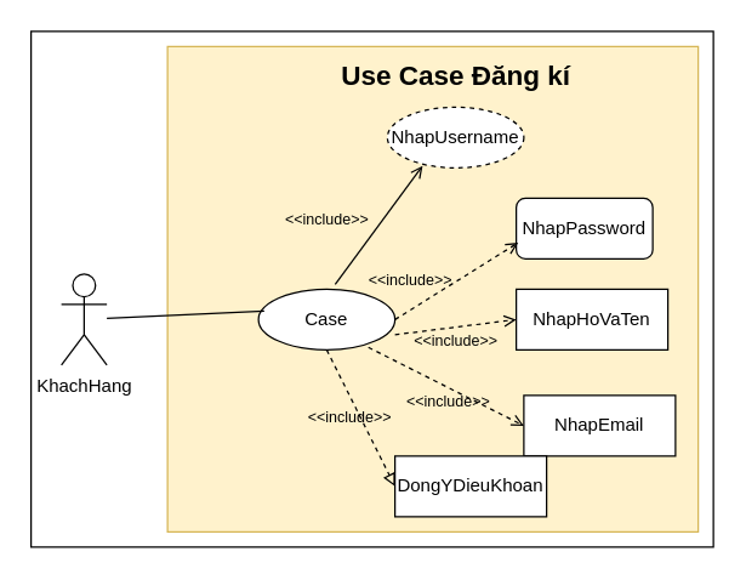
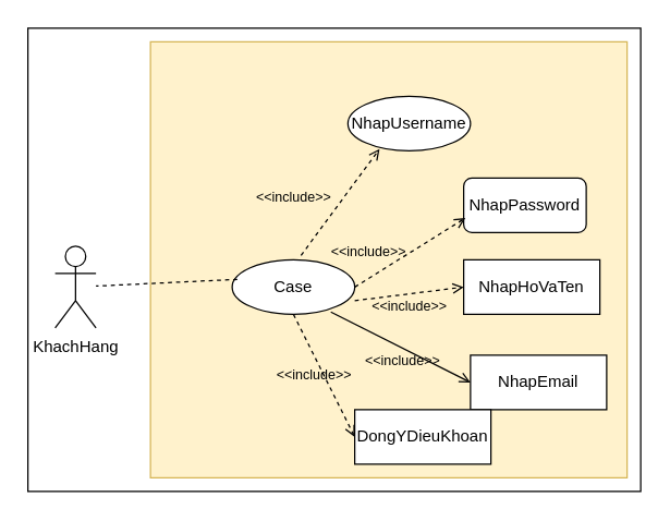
  <mxCell id="0" />
  <mxCell id="1" parent="0" />
  <mxCell id="2" value="" style="rounded=0;whiteSpace=wrap;html=1;" vertex="1" parent="1"><mxGeometry x="20" y="20" width="450" height="340" as="geometry" /></mxCell>
  <mxCell id="3" value="" style="rounded=0;whiteSpace=wrap;html=1;fillColor=#fff2cc;strokeColor=#d6b656;" parent="1" vertex="1"><mxGeometry x="110" y="30" width="350" height="320" as="geometry" /></mxCell>
  <mxCell id="4" value="KhachHang" style="shape=umlActor;verticalLabelPosition=bottom;verticalAlign=top;html=1;outlineConnect=0;rounded=1;" parent="1" vertex="1"><mxGeometry x="40" y="180" width="30" height="60" as="geometry" /></mxCell>
  <mxCell id="5" value="Case" style="ellipse;whiteSpace=wrap;html=1;rounded=1;" parent="1" vertex="1"><mxGeometry x="170" y="190" width="90" height="40" as="geometry" /></mxCell>
- <mxCell id="6" value="NhapUsername" style="ellipse;whiteSpace=wrap;html=1;rounded=1;dashed=1;" parent="1" vertex="1"><mxGeometry x="255" y="70" width="90" height="40" as="geometry" /></mxCell>
+ <mxCell id="6" value="NhapUsername" style="ellipse;whiteSpace=wrap;html=1;rounded=1;" parent="1" vertex="1"><mxGeometry x="255" y="70" width="90" height="40" as="geometry" /></mxCell>
  <mxCell id="7" value="NhapHoVaTen" style="whiteSpace=wrap;html=1;rounded=0;" parent="1" vertex="1"><mxGeometry x="340" y="190" width="100" height="40" as="geometry" /></mxCell>
  <mxCell id="8" value="NhapPassword" style="whiteSpace=wrap;html=1;rounded=1;" parent="1" vertex="1"><mxGeometry x="340" y="130" width="90" height="40" as="geometry" /></mxCell>
- <mxCell id="9" value="" style="endArrow=open;dashed=0;html=1;rounded=1;entryX=0.258;entryY=0.965;entryDx=0;entryDy=0;entryPerimeter=0;exitX=0.562;exitY=-0.081;exitDx=0;exitDy=0;exitPerimeter=0;endFill=0;" parent="1" source="5" target="6" edge="1"><mxGeometry width="50" height="50" relative="1" as="geometry"><mxPoint x="150" y="130" as="sourcePoint" /><mxPoint x="200" y="80" as="targetPoint" /></mxGeometry></mxCell>
+ <mxCell id="9" value="" style="endArrow=open;dashed=1;html=1;rounded=1;entryX=0.258;entryY=0.965;entryDx=0;entryDy=0;entryPerimeter=0;exitX=0.562;exitY=-0.081;exitDx=0;exitDy=0;exitPerimeter=0;endFill=0;" parent="1" source="5" target="6" edge="1"><mxGeometry width="50" height="50" relative="1" as="geometry"><mxPoint x="150" y="130" as="sourcePoint" /><mxPoint x="200" y="80" as="targetPoint" /></mxGeometry></mxCell>
  <mxCell id="10" value="" style="endArrow=open;dashed=1;html=1;rounded=1;entryX=0.014;entryY=0.734;entryDx=0;entryDy=0;entryPerimeter=0;endFill=0;" parent="1" target="8" edge="1"><mxGeometry width="50" height="50" relative="1" as="geometry"><mxPoint x="260" y="210" as="sourcePoint" /><mxPoint x="310" y="160" as="targetPoint" /></mxGeometry></mxCell>
  <mxCell id="11" value="" style="endArrow=open;dashed=1;html=1;rounded=1;entryX=0;entryY=0.5;entryDx=0;entryDy=0;endFill=0;" parent="1" target="7" edge="1"><mxGeometry width="50" height="50" relative="1" as="geometry"><mxPoint x="260" y="220" as="sourcePoint" /><mxPoint x="330" y="230" as="targetPoint" /></mxGeometry></mxCell>
  <mxCell id="12" value="&lt;font style=&quot;font-size: 10px;&quot; face=&quot;Helvetica&quot;&gt;&amp;lt;&amp;lt;include&amp;gt;&amp;gt;&lt;/font&gt;" style="text;html=1;align=center;verticalAlign=middle;resizable=0;points=[];autosize=1;strokeColor=none;fillColor=none;fontSize=20;fontFamily=Architects Daughter;rounded=1;" parent="1" vertex="1"><mxGeometry x="175" y="120" width="80" height="40" as="geometry" /></mxCell>
  <mxCell id="13" value="&lt;font style=&quot;font-size: 10px;&quot; face=&quot;Helvetica&quot;&gt;&amp;lt;&amp;lt;include&amp;gt;&amp;gt;&lt;/font&gt;" style="text;html=1;align=center;verticalAlign=middle;resizable=0;points=[];autosize=1;strokeColor=none;fillColor=none;fontSize=20;fontFamily=Architects Daughter;rounded=1;" parent="1" vertex="1"><mxGeometry x="230" y="160" width="80" height="40" as="geometry" /></mxCell>
  <mxCell id="14" value="&lt;font style=&quot;font-size: 10px;&quot; face=&quot;Helvetica&quot;&gt;&amp;lt;&amp;lt;include&amp;gt;&amp;gt;&lt;/font&gt;" style="text;html=1;align=center;verticalAlign=middle;resizable=0;points=[];autosize=1;strokeColor=none;fillColor=none;fontSize=20;fontFamily=Architects Daughter;rounded=1;" parent="1" vertex="1"><mxGeometry x="260" y="200" width="80" height="40" as="geometry" /></mxCell>
- <mxCell id="15" value="" style="endArrow=none;html=1;rounded=0;exitX=0.042;exitY=0.359;exitDx=0;exitDy=0;exitPerimeter=0;" parent="1" source="5" target="4" edge="1"><mxGeometry width="50" height="50" relative="1" as="geometry"><mxPoint x="130" y="140" as="sourcePoint" /><mxPoint x="100" y="130.27" as="targetPoint" /></mxGeometry></mxCell>
+ <mxCell id="15" value="" style="endArrow=none;html=1;rounded=0;exitX=0.042;exitY=0.359;exitDx=0;exitDy=0;exitPerimeter=0;dashed=1;" parent="1" source="5" target="4" edge="1"><mxGeometry width="50" height="50" relative="1" as="geometry"><mxPoint x="130" y="140" as="sourcePoint" /><mxPoint x="100" y="130.27" as="targetPoint" /></mxGeometry></mxCell>
  <mxCell id="16" value="NhapEmail" style="whiteSpace=wrap;html=1;rounded=0;" parent="1" vertex="1"><mxGeometry x="345" y="260" width="100" height="40" as="geometry" /></mxCell>
- <mxCell id="17" value="" style="endArrow=open;dashed=1;html=1;rounded=1;entryX=0;entryY=0.5;entryDx=0;entryDy=0;endFill=0;exitX=0.805;exitY=0.958;exitDx=0;exitDy=0;exitPerimeter=0;" parent="1" source="5" target="16" edge="1"><mxGeometry width="50" height="50" relative="1" as="geometry"><mxPoint x="235" y="330" as="sourcePoint" /><mxPoint x="305" y="340" as="targetPoint" /></mxGeometry></mxCell>
+ <mxCell id="17" value="" style="endArrow=open;dashed=0;html=1;rounded=1;entryX=0;entryY=0.5;entryDx=0;entryDy=0;endFill=0;exitX=0.805;exitY=0.958;exitDx=0;exitDy=0;exitPerimeter=0;" parent="1" source="5" target="16" edge="1"><mxGeometry width="50" height="50" relative="1" as="geometry"><mxPoint x="235" y="330" as="sourcePoint" /><mxPoint x="305" y="340" as="targetPoint" /></mxGeometry></mxCell>
  <mxCell id="18" value="&lt;font style=&quot;font-size: 10px;&quot; face=&quot;Helvetica&quot;&gt;&amp;lt;&amp;lt;include&amp;gt;&amp;gt;&lt;/font&gt;" style="text;html=1;align=center;verticalAlign=middle;resizable=0;points=[];autosize=1;strokeColor=none;fillColor=none;fontSize=20;fontFamily=Architects Daughter;rounded=1;" parent="1" vertex="1"><mxGeometry x="255" y="240" width="80" height="40" as="geometry" /></mxCell>
  <mxCell id="19" value="DongYDieuKhoan" style="whiteSpace=wrap;html=1;rounded=0;" parent="1" vertex="1"><mxGeometry x="260" y="300" width="100" height="40" as="geometry" /></mxCell>
- <mxCell id="20" value="" style="endArrow=block;dashed=1;html=1;rounded=1;entryX=0;entryY=0.5;entryDx=0;entryDy=0;endFill=0;exitX=0.5;exitY=1;exitDx=0;exitDy=0;" parent="1" source="5" target="19" edge="1"><mxGeometry width="50" height="50" relative="1" as="geometry"><mxPoint x="145" y="310" as="sourcePoint" /><mxPoint x="215" y="320" as="targetPoint" /></mxGeometry></mxCell>
+ <mxCell id="20" value="" style="endArrow=open;dashed=1;html=1;rounded=1;entryX=0;entryY=0.5;entryDx=0;entryDy=0;endFill=0;exitX=0.5;exitY=1;exitDx=0;exitDy=0;" parent="1" source="5" target="19" edge="1"><mxGeometry width="50" height="50" relative="1" as="geometry"><mxPoint x="145" y="310" as="sourcePoint" /><mxPoint x="215" y="320" as="targetPoint" /></mxGeometry></mxCell>
  <mxCell id="21" value="&lt;font style=&quot;font-size: 10px;&quot; face=&quot;Helvetica&quot;&gt;&amp;lt;&amp;lt;include&amp;gt;&amp;gt;&lt;/font&gt;" style="text;html=1;align=center;verticalAlign=middle;resizable=0;points=[];autosize=1;strokeColor=none;fillColor=none;fontSize=20;fontFamily=Architects Daughter;rounded=1;" parent="1" vertex="1"><mxGeometry x="190" y="250" width="80" height="40" as="geometry" /></mxCell>
- <mxCell id="22" value="&lt;b&gt;&lt;font style=&quot;font-size: 18px;&quot;&gt;Use Case Đăng kí&lt;/font&gt;&lt;/b&gt;" style="text;html=1;align=center;verticalAlign=middle;resizable=0;points=[];autosize=1;strokeColor=none;fillColor=none;" vertex="1" parent="1"><mxGeometry x="215" y="30" width="170" height="40" as="geometry" /></mxCell>
